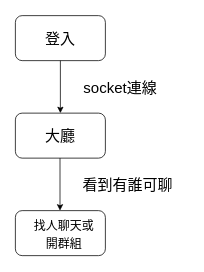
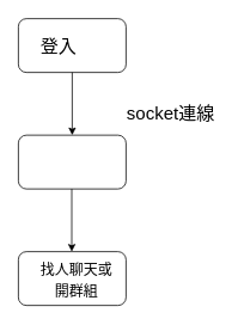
  <mxCell id="0" />
  <mxCell id="1" parent="0" />
  <mxCell id="2" value="" style="rounded=1;whiteSpace=wrap;html=1;" vertex="1" parent="1"><mxGeometry x="20" y="20" width="120" height="60" as="geometry" /></mxCell>
- <mxCell id="3" value="&lt;font style=&quot;font-size: 20px;&quot;&gt;登入&lt;/font&gt;" style="text;html=1;strokeColor=none;fillColor=none;align=center;verticalAlign=middle;whiteSpace=wrap;rounded=0;" vertex="1" parent="1"><mxGeometry x="45" y="32.5" width="70" height="35" as="geometry" /></mxCell>
+ <mxCell id="3" value="&lt;font style=&quot;font-size: 20px;&quot;&gt;登入&lt;/font&gt;" style="text;html=1;strokeColor=none;fillColor=none;align=center;verticalAlign=middle;whiteSpace=wrap;rounded=0;" vertex="1" parent="1"><mxGeometry x="30" y="32.5" width="70" height="35" as="geometry" /></mxCell>
  <mxCell id="4" value="" style="endArrow=classic;html=1;fontSize=20;exitX=0.5;exitY=1;exitDx=0;exitDy=0;" edge="1" parent="1" source="2"><mxGeometry width="50" height="50" relative="1" as="geometry"><mxPoint x="120" y="230" as="sourcePoint" /><mxPoint x="80" y="150" as="targetPoint" /></mxGeometry></mxCell>
- <mxCell id="5" value="socket連線" style="text;html=1;strokeColor=none;fillColor=none;align=center;verticalAlign=middle;whiteSpace=wrap;rounded=0;fontSize=20;" vertex="1" parent="1"><mxGeometry x="100" y="100" width="120" height="30" as="geometry" /></mxCell>
+ <mxCell id="5" value="socket連線" style="text;html=1;strokeColor=none;fillColor=none;align=center;verticalAlign=middle;whiteSpace=wrap;rounded=0;fontSize=20;" vertex="1" parent="1"><mxGeometry x="130" y="110" width="120" height="30" as="geometry" /></mxCell>
  <mxCell id="6" value="" style="rounded=1;whiteSpace=wrap;html=1;fontSize=20;" vertex="1" parent="1"><mxGeometry x="20" y="150" width="120" height="60" as="geometry" /></mxCell>
- <mxCell id="7" value="大廳" style="text;html=1;strokeColor=none;fillColor=none;align=center;verticalAlign=middle;whiteSpace=wrap;rounded=0;fontSize=20;" vertex="1" parent="1"><mxGeometry x="50" y="165" width="60" height="30" as="geometry" /></mxCell>
- <mxCell id="8" value="看到有誰可聊" style="text;html=1;strokeColor=none;fillColor=none;align=center;verticalAlign=middle;whiteSpace=wrap;rounded=0;fontSize=20;" vertex="1" parent="1"><mxGeometry x="90" y="230" width="160" height="30" as="geometry" /></mxCell>
  <mxCell id="9" value="" style="endArrow=classic;html=1;fontSize=20;exitX=0.5;exitY=1;exitDx=0;exitDy=0;" edge="1" parent="1"><mxGeometry width="50" height="50" relative="1" as="geometry"><mxPoint x="79.5" y="210" as="sourcePoint" /><mxPoint x="79.5" y="280" as="targetPoint" /></mxGeometry></mxCell>
  <mxCell id="10" value="" style="rounded=1;whiteSpace=wrap;html=1;fontSize=20;" vertex="1" parent="1"><mxGeometry x="20" y="280" width="120" height="60" as="geometry" /></mxCell>
  <mxCell id="11" value="&lt;font style=&quot;font-size: 16px;&quot;&gt;找人聊天或開群組&lt;/font&gt;" style="text;html=1;strokeColor=none;fillColor=none;align=center;verticalAlign=middle;whiteSpace=wrap;rounded=0;fontSize=20;" vertex="1" parent="1"><mxGeometry x="40" y="295" width="90" height="30" as="geometry" /></mxCell>
